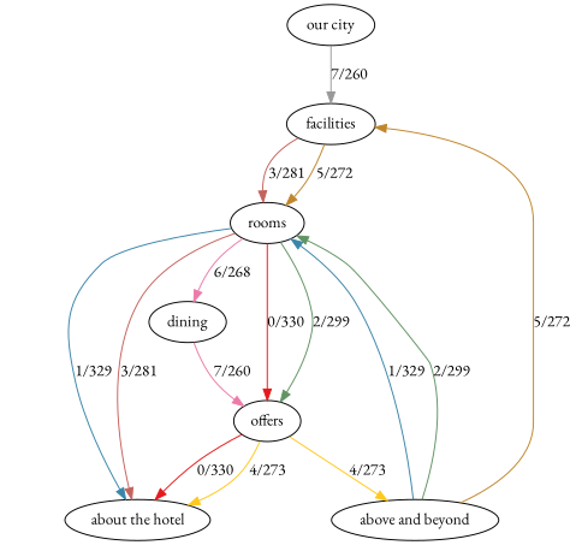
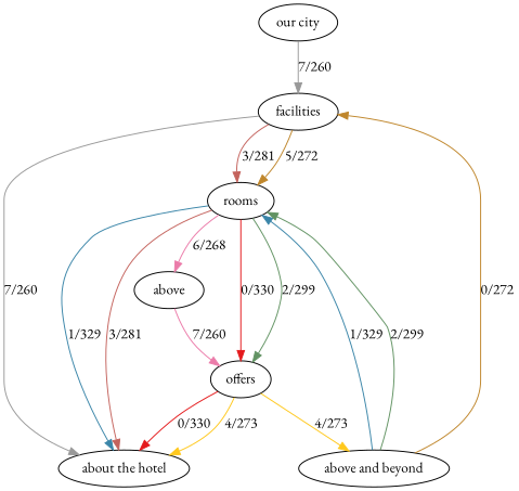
  digraph {
    fontname="EB Garamond"
    node [fontname="EB Garamond"]
    edge [color="#999999" fontname="EB Garamond" weight=260]
    facilities
    "about the hotel"
    rooms
-   dining
+   dining [label=above]
    offers
    "above and beyond"
    "our city"
+   facilities -> "about the hotel" [label="7/260"]
    facilities -> rooms [color="#c4635d" label="3/281" weight=281]
    facilities -> rooms [color="#bf862b" label="5/272" weight=272]
    rooms -> "about the hotel" [color="#3a85a8" label="1/329" weight=329]
    rooms -> "about the hotel" [color="#c4635d" label="3/281" weight=281]
    rooms -> dining [color="#eb7ba9" label="6/268" weight=268]
    rooms -> offers [color="#e41a1c" label="0/330" weight=330]
    rooms -> offers [color="#629363" label="2/299" weight=299]
    dining -> offers [color="#eb7ba9" label="7/260" weight=268]
    offers -> "about the hotel" [color="#e41a1c" label="0/330" weight=330]
    offers -> "about the hotel" [color="#ffc81d" label="4/273" weight=273]
    offers -> "above and beyond" [color="#ffc81d" label="4/273" weight=273]
-   "above and beyond" -> facilities [color="#bf862b" label="5/272" weight=272]
+   "above and beyond" -> facilities [color="#bf862b" label="0/272" weight=272]
    "above and beyond" -> rooms [color="#3a85a8" label="1/329" weight=329]
    "above and beyond" -> rooms [color="#629363" label="2/299" weight=299]
    "our city" -> facilities [label="7/260"]
  }
